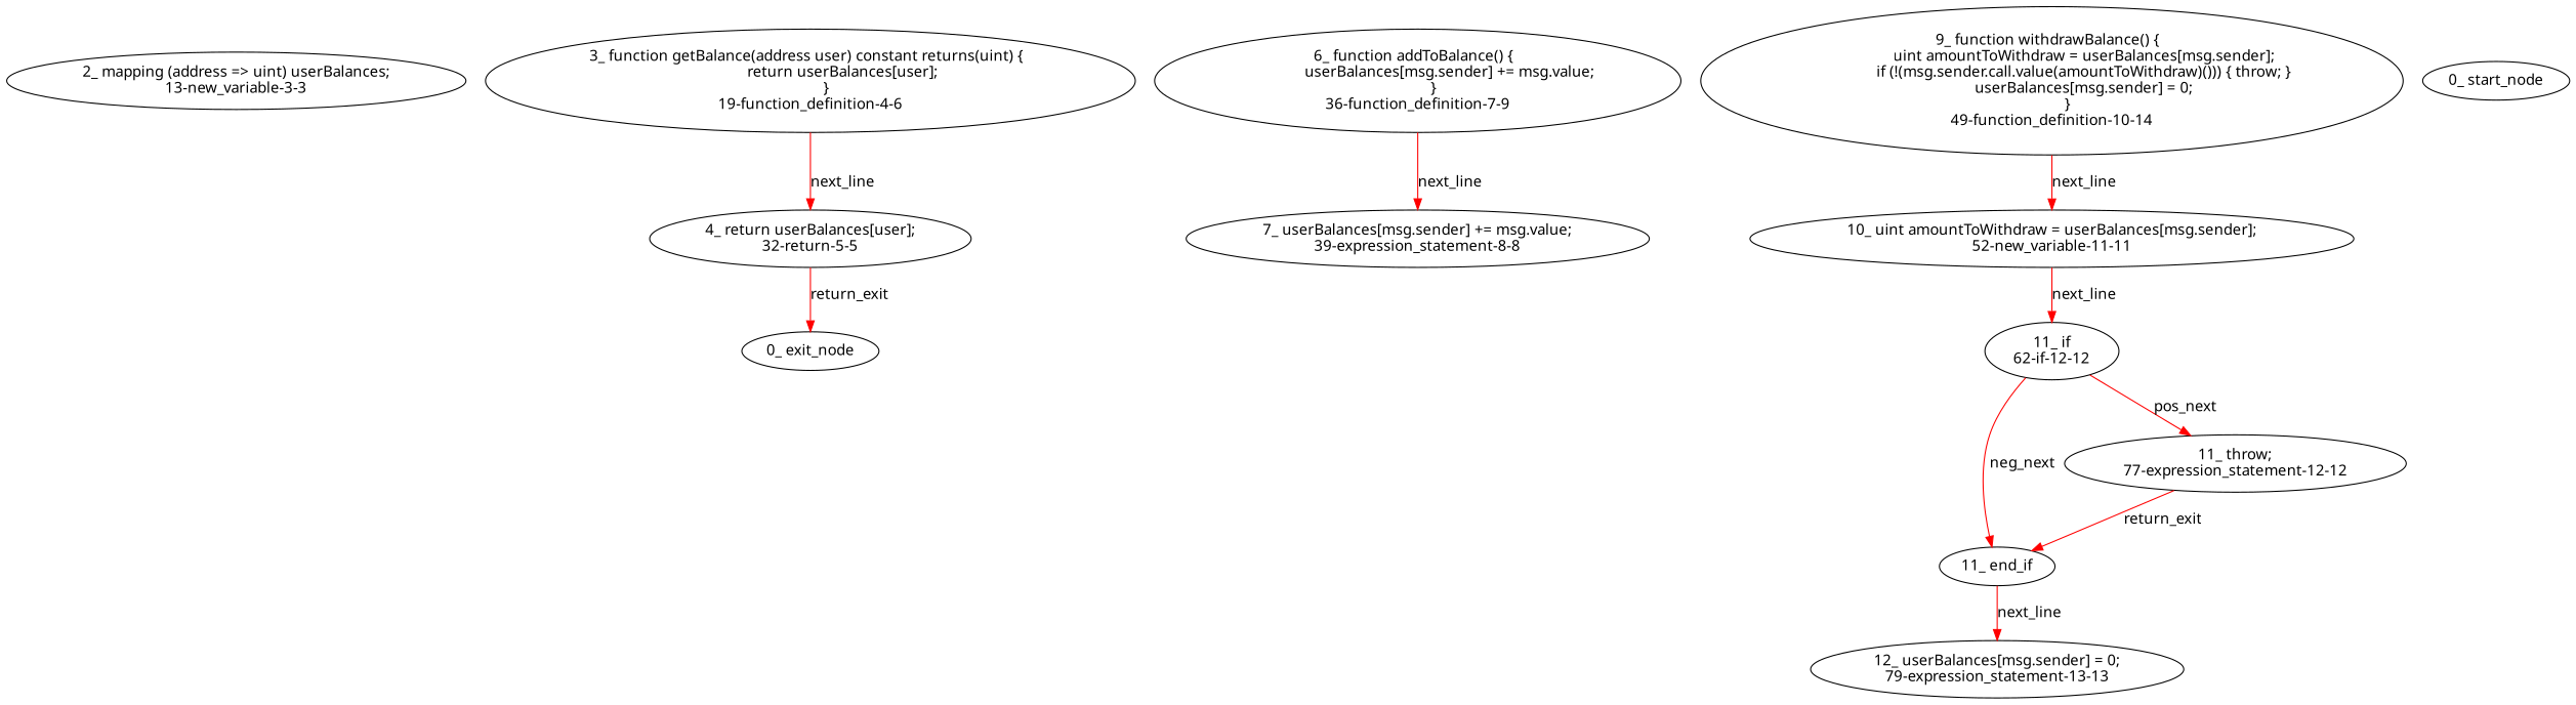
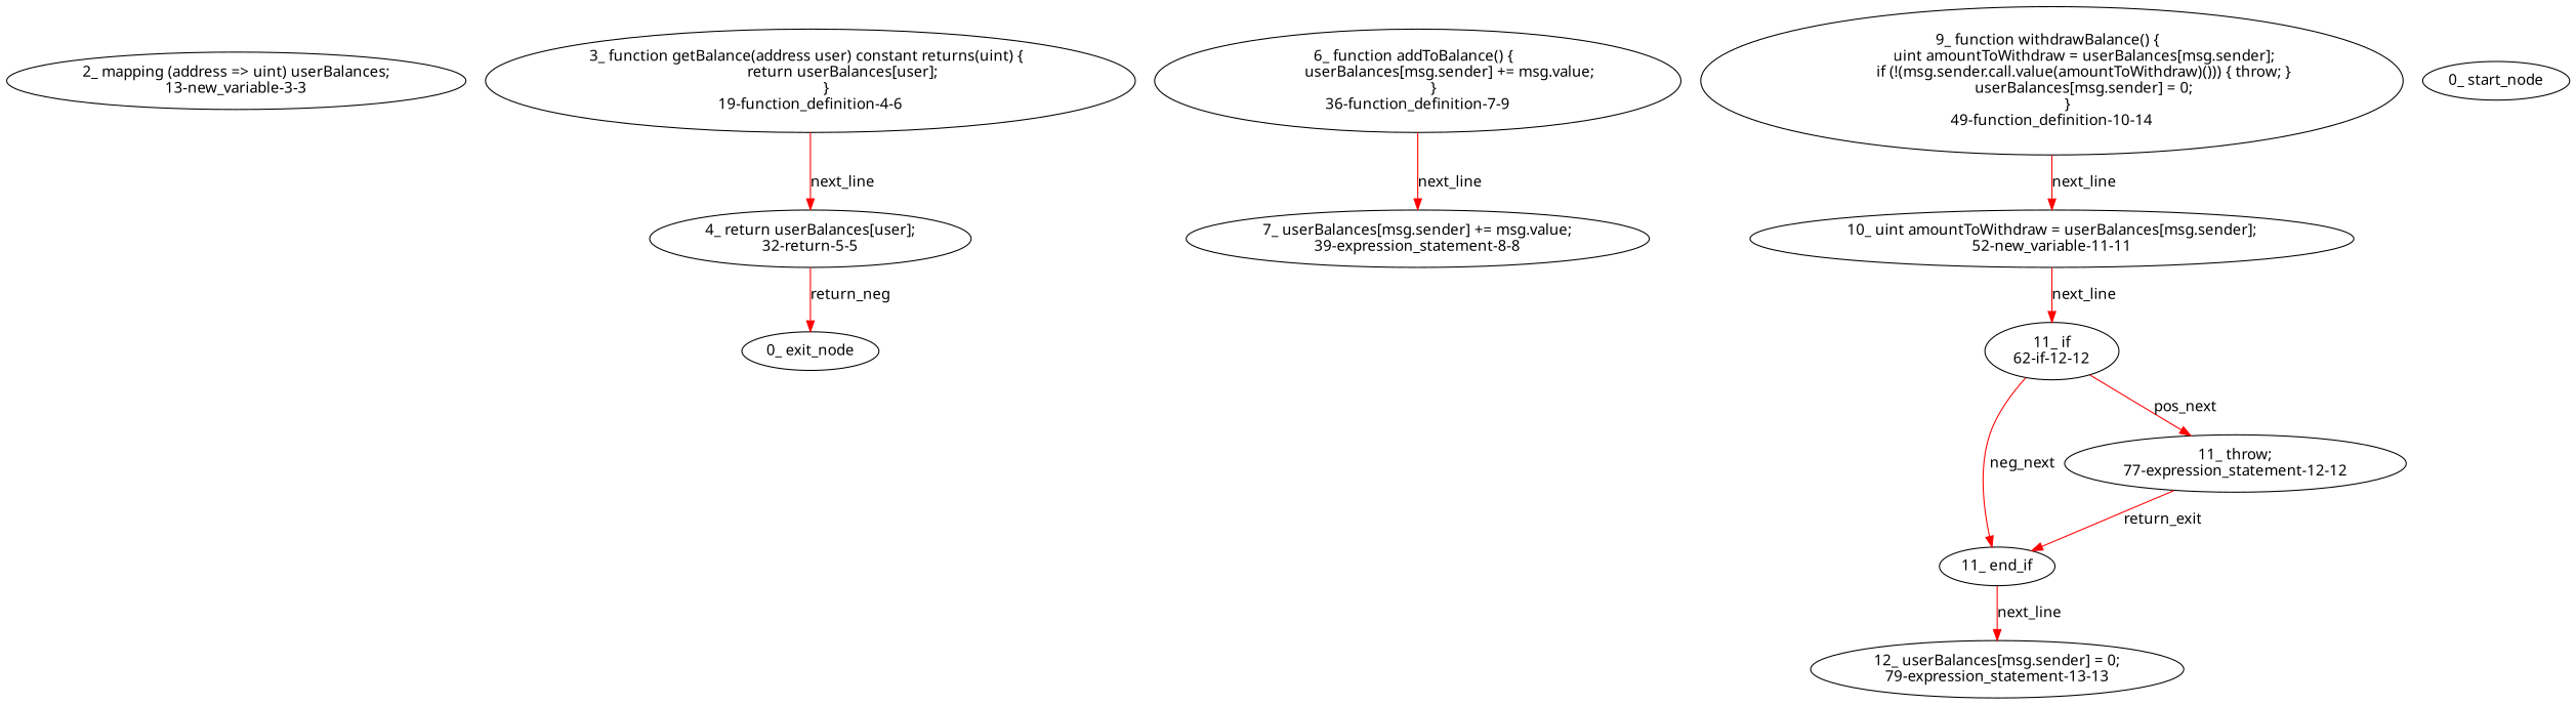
  digraph {
    fontname="Noto Sans"
    node [fontname="Noto Sans" type_label=function_definition method="withdrawBalance()"]
    edge [color=red controlflow_type=next_line edge_type=CFG_edge fontname="Noto Sans"]
    n1 [label="2_ mapping (address => uint) userBalances;\n13-new_variable-3-3" type_label=new_variable method=""]
    n2 [label="3_ function getBalance(address user) constant returns(uint) {  \n		return userBalances[user];\n	}\n19-function_definition-4-6" method="getBalance(address user)"]
    n3 [label="4_ return userBalances[user];\n32-return-5-5" method="getBalance(address user)" type_label=return]
    n4 [label="0_ exit_node" type_label=exit method=""]
    n5 [label="6_ function addToBalance() {  \n		userBalances[msg.sender] += msg.value;\n	}\n36-function_definition-7-9" method="addToBalance()"]
    n6 [label="7_ userBalances[msg.sender] += msg.value;\n39-expression_statement-8-8" method="addToBalance()" type_label=expression_statement]
    n7 [label="9_ function withdrawBalance() {  \n		uint amountToWithdraw = userBalances[msg.sender];\n		if (!(msg.sender.call.value(amountToWithdraw)())) { throw; }\n		userBalances[msg.sender] = 0;\n	}\n49-function_definition-10-14"]
    n8 [label="10_ uint amountToWithdraw = userBalances[msg.sender];\n52-new_variable-11-11" type_label=new_variable]
    n9 [label="11_ if\n62-if-12-12" type_label=if]
    n10 [label="11_ end_if" type_label=end_if]
    n11 [label="11_ throw;\n77-expression_statement-12-12" type_label=expression_statement]
    n12 [label="12_ userBalances[msg.sender] = 0;\n79-expression_statement-13-13" type_label=expression_statement]
    n13 [label="0_ start_node" type_label=start method=""]
    n2 -> n3 [label=next_line]
-   n3 -> n4 [controlflow_type=return_exit label=return_exit]
+   n3 -> n4 [controlflow_type=return_exit label=return_neg]
    n5 -> n6 [label=next_line]
    n7 -> n8 [label=next_line]
    n8 -> n9 [label=next_line]
    n9 -> n10 [controlflow_type=neg_next label=neg_next]
    n9 -> n11 [controlflow_type=pos_next label=pos_next]
    n10 -> n12 [label=next_line]
    n11 -> n10 [controlflow_type=end_if label=return_exit]
  }
